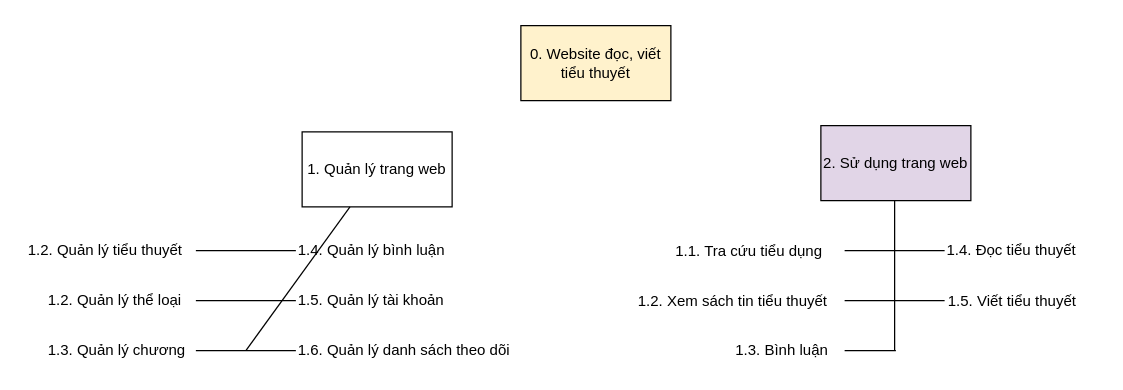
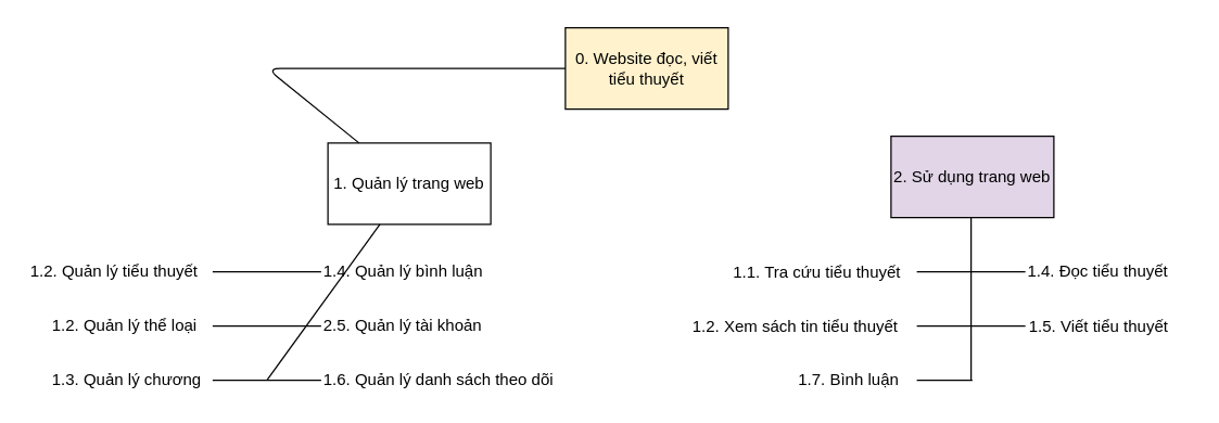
  <mxCell id="0" />
  <mxCell id="1" parent="0" />
  <mxCell id="2" value="0. Website đọc, viết tiểu thuyết" style="rounded=0;whiteSpace=wrap;html=1;fillColor=#fff2cc;" vertex="1" parent="1"><mxGeometry x="416" y="20" width="120" height="60" as="geometry" /></mxCell>
  <mxCell id="3" value="1. Quản lý trang web" style="rounded=0;whiteSpace=wrap;html=1;" vertex="1" parent="1"><mxGeometry x="241" y="105" width="120" height="60" as="geometry" /></mxCell>
  <mxCell id="4" value="2. Sử dụng trang web" style="rounded=0;whiteSpace=wrap;html=1;fillColor=#e1d5e7;" vertex="1" parent="1"><mxGeometry x="656" y="100" width="120" height="60" as="geometry" /></mxCell>
  <mxCell id="5" value="" style="endArrow=none;html=1;" edge="1" parent="1" target="3"><mxGeometry width="50" height="50" relative="1" as="geometry"><mxPoint x="196" y="280" as="sourcePoint" /><mxPoint x="186" y="200" as="targetPoint" /></mxGeometry></mxCell>
  <mxCell id="6" value="" style="endArrow=none;html=1;" edge="1" parent="1"><mxGeometry width="50" height="50" relative="1" as="geometry"><mxPoint x="156" y="280" as="sourcePoint" /><mxPoint x="236" y="280" as="targetPoint" /></mxGeometry></mxCell>
  <mxCell id="7" value="" style="endArrow=none;html=1;" edge="1" parent="1"><mxGeometry width="50" height="50" relative="1" as="geometry"><mxPoint x="156" y="240" as="sourcePoint" /><mxPoint x="236" y="240" as="targetPoint" /></mxGeometry></mxCell>
  <mxCell id="8" value="" style="endArrow=none;html=1;" edge="1" parent="1"><mxGeometry width="50" height="50" relative="1" as="geometry"><mxPoint x="156" y="200" as="sourcePoint" /><mxPoint x="236" y="200" as="targetPoint" /></mxGeometry></mxCell>
+ <mxCell id="9" value="" style="endArrow=none;html=1;" edge="1" parent="1" source="3" target="2"><mxGeometry width="50" height="50" relative="1" as="geometry"><mxPoint x="136" y="550" as="sourcePoint" /><mxPoint x="186" y="500" as="targetPoint" /><Array as="points"><mxPoint x="196" y="50" /></Array></mxGeometry></mxCell>
  <mxCell id="10" value="1.2. Quản lý tiểu thuyết" style="text;html=1;resizable=0;points=[];autosize=1;align=left;verticalAlign=top;spacingTop=-4;" vertex="1" parent="1"><mxGeometry x="20" y="190" width="140" height="20" as="geometry" /></mxCell>
  <mxCell id="11" value="1.2. Quản lý thể loại" style="text;html=1;resizable=0;points=[];autosize=1;align=left;verticalAlign=top;spacingTop=-4;" vertex="1" parent="1"><mxGeometry y="230" width="120" height="20" as="geometry" x="36" /></mxCell>
  <mxCell id="12" value="1.3. Quản lý chương" style="text;html=1;resizable=0;points=[];autosize=1;align=left;verticalAlign=top;spacingTop=-4;" vertex="1" parent="1"><mxGeometry y="270" width="130" height="20" as="geometry" x="36" /></mxCell>
  <mxCell id="13" value="1.4. Quản lý bình luận" style="text;html=1;resizable=0;points=[];autosize=1;align=left;verticalAlign=top;spacingTop=-4;" vertex="1" parent="1"><mxGeometry x="236" y="190" width="130" height="20" as="geometry" /></mxCell>
- <mxCell id="14" value="1.5. Quản lý tài khoản" style="text;html=1;resizable=0;points=[];autosize=1;align=left;verticalAlign=top;spacingTop=-4;" vertex="1" parent="1"><mxGeometry x="236" y="230" width="130" height="20" as="geometry" /></mxCell>
+ <mxCell id="14" value="2.5. Quản lý tài khoản" style="text;html=1;resizable=0;points=[];autosize=1;align=left;verticalAlign=top;spacingTop=-4;" vertex="1" parent="1"><mxGeometry x="236" y="230" width="130" height="20" as="geometry" /></mxCell>
  <mxCell id="15" value="1.6. Quản lý danh sách theo dõi" style="text;html=1;resizable=0;points=[];autosize=1;align=left;verticalAlign=top;spacingTop=-4;" vertex="1" parent="1"><mxGeometry x="236" y="270" width="190" height="20" as="geometry" /></mxCell>
  <mxCell id="16" value="" style="endArrow=none;html=1;" edge="1" parent="1"><mxGeometry width="50" height="50" relative="1" as="geometry"><mxPoint x="715" y="280" as="sourcePoint" /><mxPoint x="715" y="160" as="targetPoint" /></mxGeometry></mxCell>
  <mxCell id="17" value="" style="endArrow=none;html=1;" edge="1" parent="1"><mxGeometry width="50" height="50" relative="1" as="geometry"><mxPoint x="675" y="280" as="sourcePoint" /><mxPoint x="716" y="280" as="targetPoint" /></mxGeometry></mxCell>
  <mxCell id="18" value="" style="endArrow=none;html=1;" edge="1" parent="1"><mxGeometry width="50" height="50" relative="1" as="geometry"><mxPoint x="675" y="240" as="sourcePoint" /><mxPoint x="755" y="240" as="targetPoint" /></mxGeometry></mxCell>
  <mxCell id="19" value="" style="endArrow=none;html=1;" edge="1" parent="1"><mxGeometry width="50" height="50" relative="1" as="geometry"><mxPoint x="675" y="200" as="sourcePoint" /><mxPoint x="755" y="200" as="targetPoint" /></mxGeometry></mxCell>
- <mxCell id="20" value="1.1. Tra cứu tiểu dụng" style="text;html=1;resizable=0;points=[];autosize=1;align=left;verticalAlign=top;spacingTop=-4;" vertex="1" parent="1"><mxGeometry x="538" y="191" width="140" height="20" as="geometry" /></mxCell>
+ <mxCell id="20" value="1.1. Tra cứu tiểu thuyết" style="text;html=1;resizable=0;points=[];autosize=1;align=left;verticalAlign=top;spacingTop=-4;" vertex="1" parent="1"><mxGeometry x="538" y="191" width="140" height="20" as="geometry" /></mxCell>
  <mxCell id="21" value="1.2. Xem sách tin tiểu thuyết" style="text;html=1;resizable=0;points=[];autosize=1;align=left;verticalAlign=top;spacingTop=-4;" vertex="1" parent="1"><mxGeometry x="508" y="230.5" width="170" height="20" as="geometry" /></mxCell>
- <mxCell id="22" value="1.3. Bình luận" style="text;html=1;resizable=0;points=[];autosize=1;align=left;verticalAlign=top;spacingTop=-4;" vertex="1" parent="1"><mxGeometry x="586" y="270" width="90" height="20" as="geometry" /></mxCell>
+ <mxCell id="22" value="1.7. Bình luận" style="text;html=1;resizable=0;points=[];autosize=1;align=left;verticalAlign=top;spacingTop=-4;" vertex="1" parent="1"><mxGeometry x="586" y="270" width="90" height="20" as="geometry" /></mxCell>
  <mxCell id="23" value="1.4. Đọc tiểu thuyết" style="text;html=1;resizable=0;points=[];autosize=1;align=left;verticalAlign=top;spacingTop=-4;" vertex="1" parent="1"><mxGeometry x="755" y="190" width="120" height="20" as="geometry" /></mxCell>
  <mxCell id="24" value="1.5. Viết tiểu thuyết" style="text;html=1;resizable=0;points=[];autosize=1;align=left;verticalAlign=top;spacingTop=-4;" vertex="1" parent="1"><mxGeometry x="756" y="230.5" width="120" height="20" as="geometry" /></mxCell>
